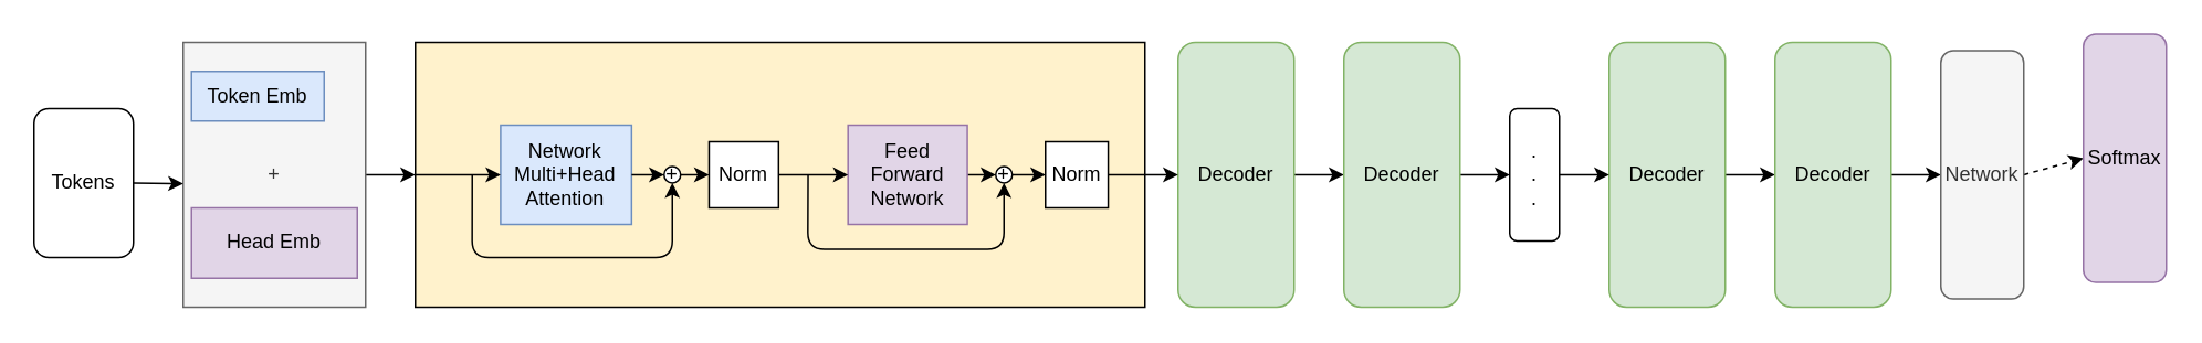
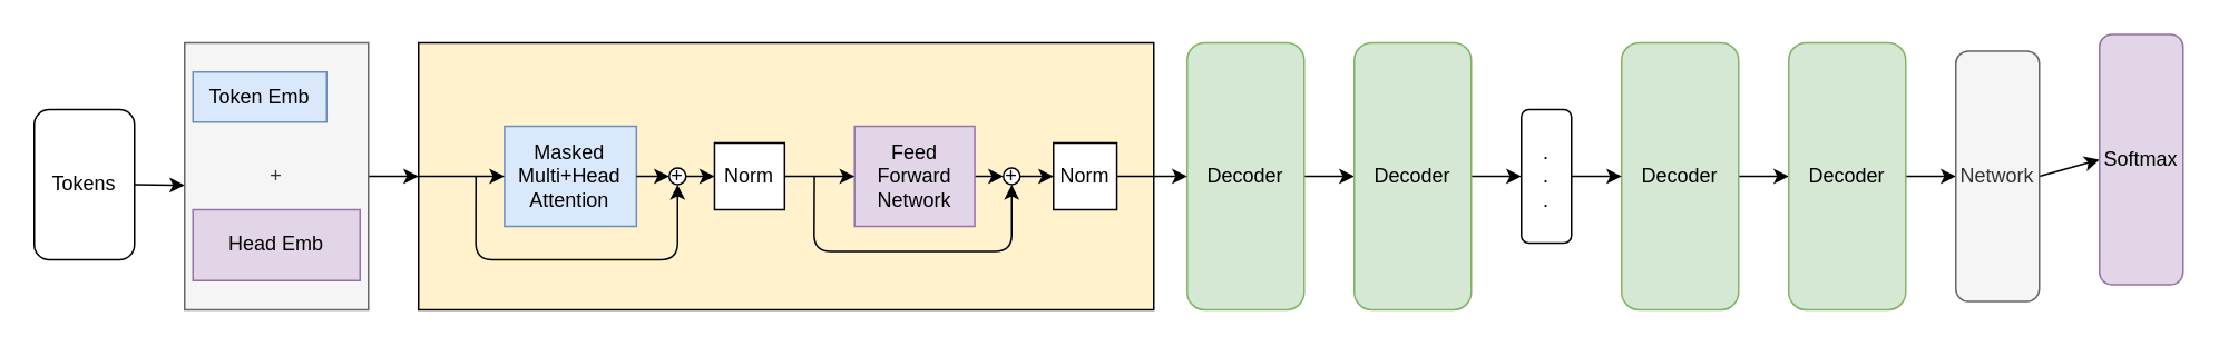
  <mxCell id="0" />
  <mxCell id="1" parent="0" />
  <mxCell id="2" value="" style="rounded=0;whiteSpace=wrap;html=1;fillColor=#fff2cc;" vertex="1" parent="1"><mxGeometry x="250" y="25" width="440" height="160" as="geometry" /></mxCell>
- <mxCell id="3" value="&lt;div&gt;Network&lt;/div&gt;Multi+Head&lt;br&gt;Attention" style="rounded=0;whiteSpace=wrap;html=1;strokeColor=#6c8ebf;fillColor=#dae8fc;" vertex="1" parent="2"><mxGeometry x="51.428" y="50" width="78.974" height="60" as="geometry" /></mxCell>
+ <mxCell id="3" value="&lt;div&gt;Masked&lt;/div&gt;Multi+Head&lt;br&gt;Attention" style="rounded=0;whiteSpace=wrap;html=1;strokeColor=#6c8ebf;fillColor=#dae8fc;" vertex="1" parent="2"><mxGeometry x="51.428" y="50" width="78.974" height="60" as="geometry" /></mxCell>
  <mxCell id="4" value="" style="edgeStyle=none;html=1;" edge="1" parent="2" source="5"><mxGeometry relative="1" as="geometry"><mxPoint x="350" y="80" as="targetPoint" /></mxGeometry></mxCell>
  <mxCell id="5" value="Feed&lt;div&gt;Forward&lt;/div&gt;&lt;div&gt;Network&lt;/div&gt;" style="rounded=0;whiteSpace=wrap;html=1;strokeColor=#9673a6;fillColor=#e1d5e7;" vertex="1" parent="2"><mxGeometry x="260.956" y="50" width="71.923" height="60" as="geometry" /></mxCell>
  <mxCell id="6" value="Norm" style="rounded=0;whiteSpace=wrap;html=1;" vertex="1" parent="2"><mxGeometry x="379.998" y="60" width="37.871" height="40" as="geometry" /></mxCell>
  <mxCell id="7" style="edgeStyle=none;html=1;exitX=1;exitY=0.5;exitDx=0;exitDy=0;entryX=0;entryY=0.5;entryDx=0;entryDy=0;" edge="1" parent="2" source="8" target="5"><mxGeometry relative="1" as="geometry" /></mxCell>
  <mxCell id="8" value="Norm" style="rounded=0;whiteSpace=wrap;html=1;" vertex="1" parent="2"><mxGeometry x="177.143" y="60" width="41.905" height="40" as="geometry" /></mxCell>
  <mxCell id="9" value="" style="endArrow=classic;html=1;exitX=0;exitY=0.5;exitDx=0;exitDy=0;edgeStyle=elbowEdgeStyle;" edge="1" parent="2" source="2" target="3"><mxGeometry width="50" height="50" relative="1" as="geometry"><mxPoint x="20" y="80.0" as="sourcePoint" /><mxPoint x="229.524" y="-50" as="targetPoint" /></mxGeometry></mxCell>
  <mxCell id="10" value="" style="endArrow=classic;html=1;exitX=1;exitY=0.5;exitDx=0;exitDy=0;edgeStyle=orthogonalEdgeStyle;" edge="1" parent="2" source="11" target="8"><mxGeometry width="50" height="50" relative="1" as="geometry"><mxPoint x="155.714" y="80.0" as="sourcePoint" /><mxPoint x="229.524" y="-50" as="targetPoint" /></mxGeometry></mxCell>
  <mxCell id="11" value="+" style="ellipse;whiteSpace=wrap;html=1;aspect=fixed;" vertex="1" parent="2"><mxGeometry x="150.004" y="75" width="10" height="10" as="geometry" /></mxCell>
  <mxCell id="12" value="" style="endArrow=classic;html=1;exitX=1;exitY=0.5;exitDx=0;exitDy=0;edgeStyle=orthogonalEdgeStyle;entryX=0;entryY=0.5;entryDx=0;entryDy=0;" edge="1" parent="2" source="3" target="11"><mxGeometry width="50" height="50" relative="1" as="geometry"><mxPoint x="213.81" y="410" as="sourcePoint" /><mxPoint x="145.714" y="80.0" as="targetPoint" /></mxGeometry></mxCell>
  <mxCell id="13" value="" style="endArrow=classic;html=1;entryX=0.5;entryY=1;entryDx=0;entryDy=0;" edge="1" parent="2" target="15"><mxGeometry width="50" height="50" relative="1" as="geometry"><mxPoint x="236.857" y="80" as="sourcePoint" /><mxPoint x="349.762" y="85" as="targetPoint" /><Array as="points"><mxPoint x="236.679" y="125" /><mxPoint x="292.381" y="125" /><mxPoint x="355" y="125" /></Array></mxGeometry></mxCell>
  <mxCell id="14" value="" style="edgeStyle=none;html=1;" edge="1" parent="2" source="15" target="6"><mxGeometry relative="1" as="geometry" /></mxCell>
  <mxCell id="15" value="+" style="ellipse;whiteSpace=wrap;html=1;aspect=fixed;" vertex="1" parent="2"><mxGeometry x="350.002" y="75" width="10" height="10" as="geometry" /></mxCell>
  <mxCell id="16" value="" style="endArrow=classic;html=1;entryX=0.5;entryY=1;entryDx=0;entryDy=0;" edge="1" parent="2" target="11"><mxGeometry width="50" height="50" relative="1" as="geometry"><mxPoint x="34.326" y="80" as="sourcePoint" /><mxPoint x="150.714" y="85" as="targetPoint" /><Array as="points"><mxPoint x="34.259" y="130" /><mxPoint x="89.96" y="130" /><mxPoint x="155" y="130" /></Array></mxGeometry></mxCell>
  <mxCell id="17" style="edgeStyle=none;html=1;exitX=1;exitY=0.5;exitDx=0;exitDy=0;" edge="1" parent="1" source="18" target="2"><mxGeometry relative="1" as="geometry" /></mxCell>
  <mxCell id="18" value="+" style="rounded=0;whiteSpace=wrap;html=1;fillColor=#f5f5f5;fontColor=#333333;strokeColor=#666666;" vertex="1" parent="1"><mxGeometry x="110" y="25" width="110" height="160" as="geometry" /></mxCell>
  <mxCell id="19" value="Token Emb" style="rounded=0;whiteSpace=wrap;html=1;strokeColor=#6c8ebf;fillColor=#dae8fc;" vertex="1" parent="1"><mxGeometry x="115" y="42.5" width="80" height="30" as="geometry" /></mxCell>
  <mxCell id="20" value="Head Emb" style="rounded=0;whiteSpace=wrap;html=1;strokeColor=#9673a6;fillColor=#e1d5e7;" vertex="1" parent="1"><mxGeometry x="115" y="125" width="100" height="42.5" as="geometry" /></mxCell>
  <mxCell id="21" style="edgeStyle=none;html=1;" edge="1" parent="1" source="22" target="25"><mxGeometry relative="1" as="geometry" /></mxCell>
  <mxCell id="22" value="Decoder" style="rounded=1;whiteSpace=wrap;html=1;fillColor=#d5e8d4;strokeColor=#82b366;" vertex="1" parent="1"><mxGeometry x="710" y="25" width="70" height="160" as="geometry" /></mxCell>
  <mxCell id="23" style="edgeStyle=none;html=1;exitX=1;exitY=0.5;exitDx=0;exitDy=0;entryX=0;entryY=0.5;entryDx=0;entryDy=0;" edge="1" parent="1" source="6" target="22"><mxGeometry relative="1" as="geometry" /></mxCell>
  <mxCell id="24" style="edgeStyle=none;html=1;exitX=1;exitY=0.5;exitDx=0;exitDy=0;entryX=0;entryY=0.5;entryDx=0;entryDy=0;" edge="1" parent="1" source="25" target="31"><mxGeometry relative="1" as="geometry" /></mxCell>
  <mxCell id="25" value="Decoder" style="rounded=1;whiteSpace=wrap;html=1;fillColor=#d5e8d4;strokeColor=#82b366;" vertex="1" parent="1"><mxGeometry x="810" y="25" width="70" height="160" as="geometry" /></mxCell>
  <mxCell id="26" style="edgeStyle=none;html=1;exitX=1;exitY=0.5;exitDx=0;exitDy=0;entryX=0;entryY=0.5;entryDx=0;entryDy=0;" edge="1" parent="1" source="27" target="29"><mxGeometry relative="1" as="geometry" /></mxCell>
  <mxCell id="27" value="Decoder" style="rounded=1;whiteSpace=wrap;html=1;fillColor=#d5e8d4;strokeColor=#82b366;" vertex="1" parent="1"><mxGeometry x="970" y="25" width="70" height="160" as="geometry" /></mxCell>
  <mxCell id="28" style="edgeStyle=none;html=1;exitX=1;exitY=0.5;exitDx=0;exitDy=0;entryX=0;entryY=0.5;entryDx=0;entryDy=0;" edge="1" parent="1" source="29" target="33"><mxGeometry relative="1" as="geometry" /></mxCell>
  <mxCell id="29" value="Decoder" style="rounded=1;whiteSpace=wrap;html=1;fillColor=#d5e8d4;strokeColor=#82b366;" vertex="1" parent="1"><mxGeometry x="1070" y="25" width="70" height="160" as="geometry" /></mxCell>
  <mxCell id="30" style="edgeStyle=none;html=1;exitX=1;exitY=0.5;exitDx=0;exitDy=0;" edge="1" parent="1" source="31" target="27"><mxGeometry relative="1" as="geometry" /></mxCell>
  <mxCell id="31" value=".&lt;div&gt;.&lt;/div&gt;&lt;div&gt;.&lt;/div&gt;" style="rounded=1;whiteSpace=wrap;html=1;" vertex="1" parent="1"><mxGeometry x="910" y="65" width="30" height="80" as="geometry" /></mxCell>
- <mxCell id="32" style="edgeStyle=none;html=1;exitX=1;exitY=0.5;exitDx=0;exitDy=0;entryX=0;entryY=0.5;entryDx=0;entryDy=0;dashed=1;" edge="1" parent="1" source="33" target="34"><mxGeometry relative="1" as="geometry" /></mxCell>
+ <mxCell id="32" style="edgeStyle=none;html=1;exitX=1;exitY=0.5;exitDx=0;exitDy=0;entryX=0;entryY=0.5;entryDx=0;entryDy=0;" edge="1" parent="1" source="33" target="34"><mxGeometry relative="1" as="geometry" /></mxCell>
  <mxCell id="33" value="Network" style="rounded=1;whiteSpace=wrap;html=1;fillColor=#f5f5f5;fontColor=#333333;strokeColor=#666666;" vertex="1" parent="1"><mxGeometry x="1170" y="30" width="50" height="150" as="geometry" /></mxCell>
  <mxCell id="34" value="Softmax" style="rounded=1;whiteSpace=wrap;html=1;fillColor=#e1d5e7;strokeColor=#9673a6;" vertex="1" parent="1"><mxGeometry x="1256" y="20" width="50" height="150" as="geometry" /></mxCell>
  <mxCell id="35" value="Tokens" style="rounded=1;whiteSpace=wrap;html=1;" vertex="1" parent="1"><mxGeometry x="20" y="65" width="60" height="90" as="geometry" /></mxCell>
  <mxCell id="36" style="edgeStyle=none;html=1;entryX=-0.025;entryY=0.538;entryDx=0;entryDy=0;entryPerimeter=0;exitX=1;exitY=0.5;exitDx=0;exitDy=0;" edge="1" parent="1" source="35"><mxGeometry relative="1" as="geometry"><mxPoint x="62.75" y="109.669" as="sourcePoint" /><mxPoint x="110" y="110.33" as="targetPoint" /></mxGeometry></mxCell>
